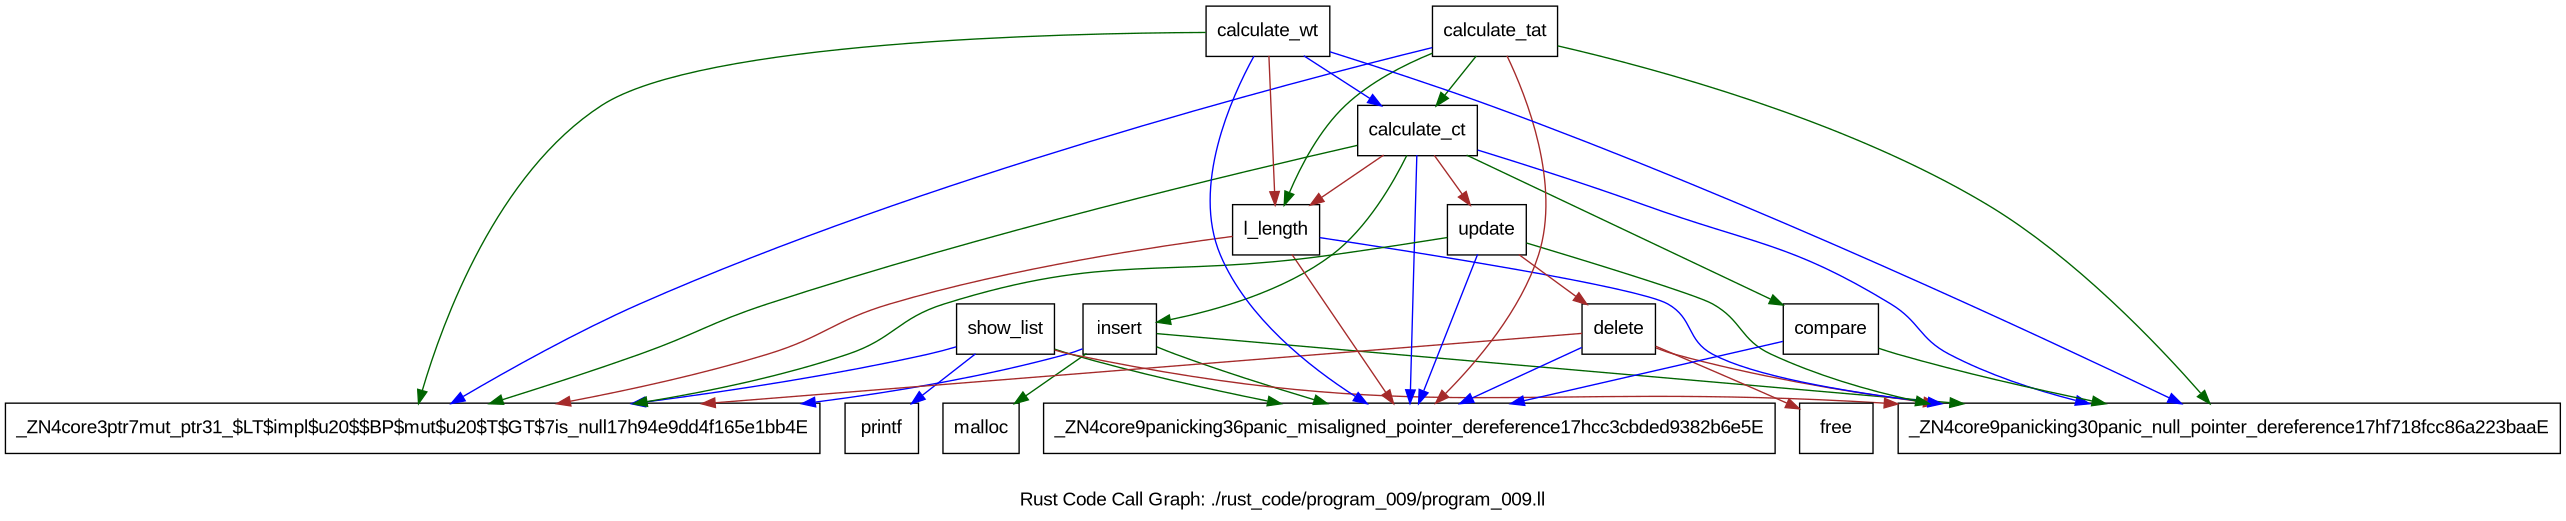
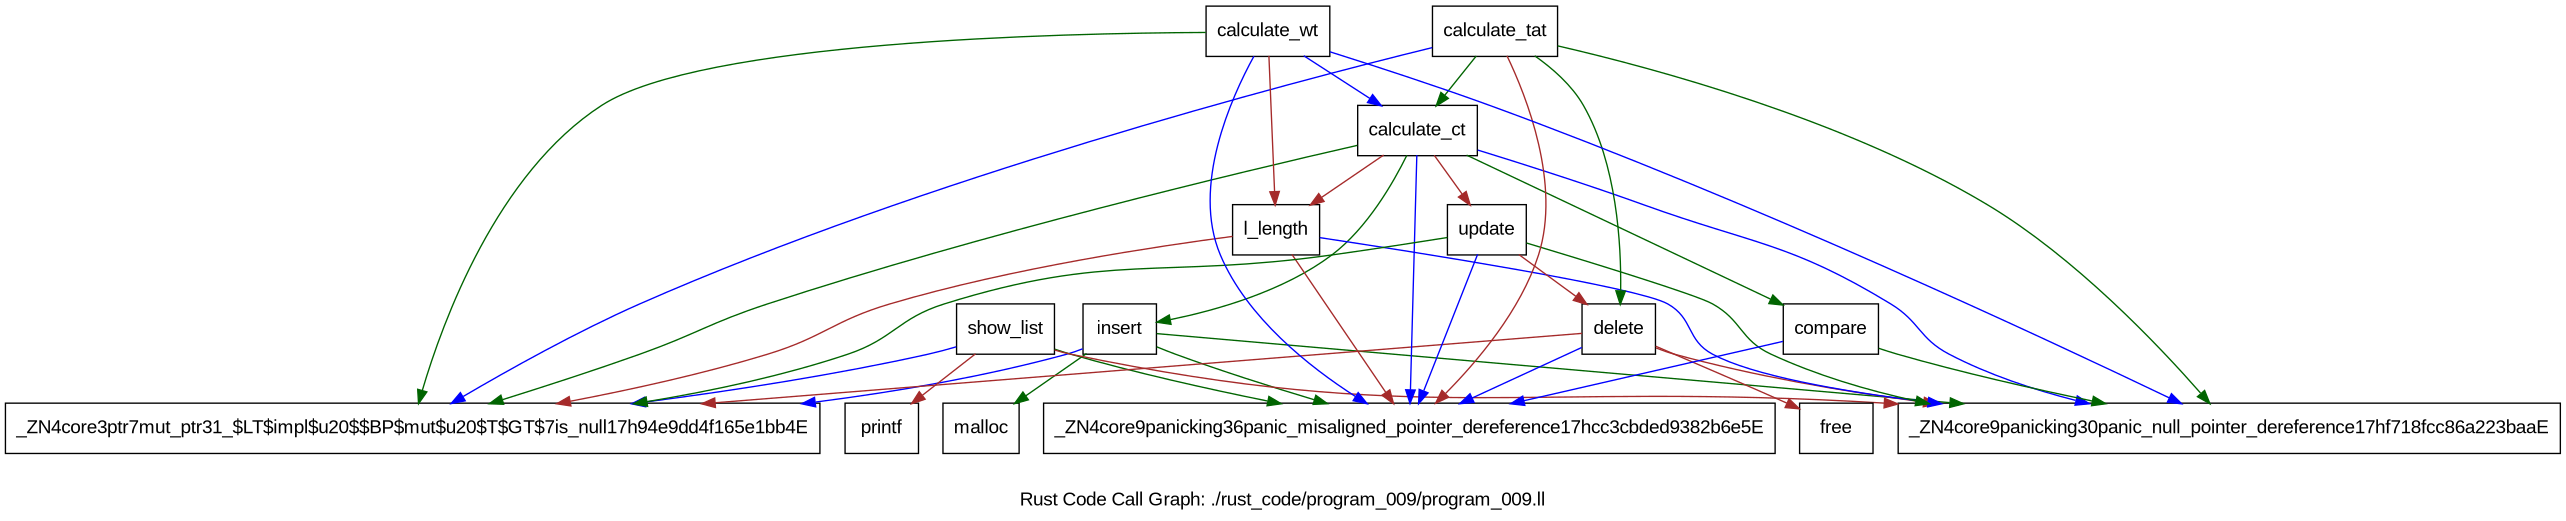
  digraph {
    fontname="Liberation Sans"
    label="Rust Code Call Graph: ./rust_code/program_009/program_009.ll"
    node [fontname="Liberation Sans" shape=record]
    edge [color=darkgreen fontname="Liberation Sans"]
    n1 [label="{_ZN4core3ptr7mut_ptr31_$LT$impl$u20$$BP$mut$u20$T$GT$7is_null17h94e9dd4f165e1bb4E}"]
    n2 [label="{insert}"]
    n3 [label="{malloc}"]
    n4 [label="{_ZN4core9panicking36panic_misaligned_pointer_dereference17hcc3cbded9382b6e5E}"]
    n5 [label="{_ZN4core9panicking30panic_null_pointer_dereference17hf718fcc86a223baaE}"]
    n6 [label="{show_list}"]
    n7 [label="{printf}"]
    n8 [label="{delete}"]
    n9 [label="{free}"]
    n10 [label="{calculate_ct}"]
    n11 [label="{l_length}"]
    n12 [label="{update}"]
    n13 [label="{compare}"]
    n14 [label="{calculate_tat}"]
    n15 [label="{calculate_wt}"]
    n2 -> n1 [color=blue]
    n2 -> n3
    n2 -> n4
    n2 -> n5
    n6 -> n1 [color=blue]
    n6 -> n4
    n6 -> n5 [color=brown]
-   n6 -> n7 [color=blue]
+   n6 -> n7 [color=brown]
    n8 -> n1 [color=brown]
    n8 -> n4 [color=blue]
    n8 -> n5 [color=brown]
    n8 -> n9 [color=brown]
    n10 -> n1
    n10 -> n2
    n10 -> n4 [color=blue]
    n10 -> n5 [color=blue]
    n10 -> n11 [color=brown]
    n10 -> n12 [color=brown]
    n10 -> n13
    n11 -> n1 [color=brown]
    n11 -> n4 [color=brown]
    n11 -> n5 [color=blue]
    n12 -> n1
    n12 -> n4 [color=blue]
    n12 -> n5
    n12 -> n8 [color=brown]
    n13 -> n4 [color=blue]
    n13 -> n5
    n14 -> n1 [color=blue]
    n14 -> n4 [color=brown]
    n14 -> n5
    n14 -> n10
-   n14 -> n11
+   n14 -> n8
    n15 -> n1
    n15 -> n4 [color=blue]
    n15 -> n5 [color=blue]
    n15 -> n10 [color=blue]
    n15 -> n11 [color=brown]
  }
